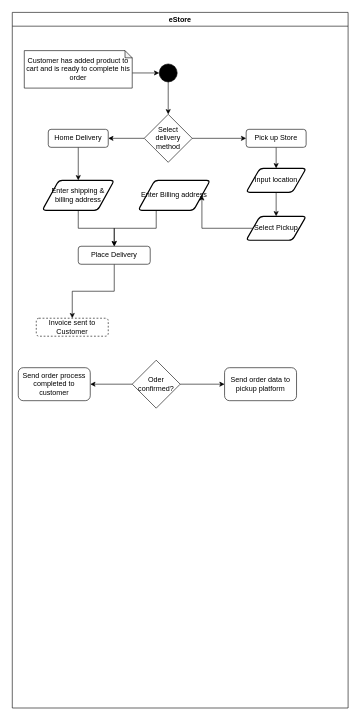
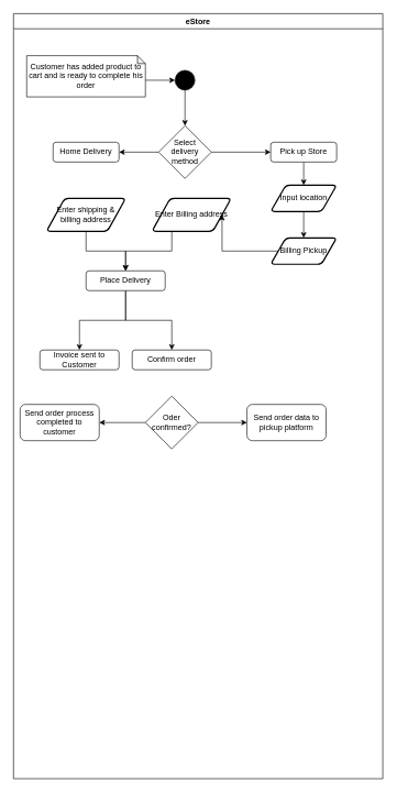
  <mxCell id="0" />
  <mxCell id="1" parent="0" />
  <mxCell id="2" value="eStore" style="swimlane;whiteSpace=wrap;html=1;" vertex="1" parent="1"><mxGeometry width="560" height="1160" as="geometry" x="20" y="20" /></mxCell>
  <mxCell id="3" style="edgeStyle=orthogonalEdgeStyle;rounded=0;orthogonalLoop=1;jettySize=auto;html=1;exitX=0.5;exitY=1;exitDx=0;exitDy=0;entryX=0.5;entryY=0;entryDx=0;entryDy=0;" edge="1" parent="2" source="4" target="9"><mxGeometry relative="1" as="geometry"><mxPoint x="259.5" y="170" as="targetPoint" /></mxGeometry></mxCell>
  <mxCell id="4" value="" style="ellipse;whiteSpace=wrap;html=1;aspect=fixed;fillColor=#000000;" vertex="1" parent="2"><mxGeometry x="245" y="86" width="30" height="30" as="geometry" /></mxCell>
  <mxCell id="5" style="edgeStyle=orthogonalEdgeStyle;rounded=0;orthogonalLoop=1;jettySize=auto;html=1;exitX=0;exitY=0;exitDx=180;exitDy=37.25;exitPerimeter=0;entryX=0;entryY=0.5;entryDx=0;entryDy=0;" edge="1" parent="2" source="6" target="4"><mxGeometry relative="1" as="geometry" /></mxCell>
  <mxCell id="6" value="Customer has added product to cart and is ready to complete his order" style="shape=note;whiteSpace=wrap;html=1;backgroundOutline=1;darkOpacity=0.05;size=12;" vertex="1" parent="2"><mxGeometry x="20" y="63.75" width="180" height="62.5" as="geometry" /></mxCell>
  <mxCell id="7" value="" style="edgeStyle=orthogonalEdgeStyle;rounded=0;orthogonalLoop=1;jettySize=auto;html=1;" edge="1" parent="2" source="9" target="11"><mxGeometry relative="1" as="geometry" /></mxCell>
  <mxCell id="8" style="edgeStyle=orthogonalEdgeStyle;rounded=0;orthogonalLoop=1;jettySize=auto;html=1;exitX=1;exitY=0.5;exitDx=0;exitDy=0;entryX=0;entryY=0.5;entryDx=0;entryDy=0;" edge="1" parent="2" source="9" target="20"><mxGeometry relative="1" as="geometry" /></mxCell>
  <mxCell id="9" value="Select delivery method" style="rhombus;whiteSpace=wrap;html=1;" vertex="1" parent="2"><mxGeometry x="220" y="170" width="80" height="80" as="geometry" /></mxCell>
- <mxCell id="10" style="edgeStyle=orthogonalEdgeStyle;rounded=0;orthogonalLoop=1;jettySize=auto;html=1;exitX=0.5;exitY=1;exitDx=0;exitDy=0;entryX=0.5;entryY=0;entryDx=0;entryDy=0;" edge="1" parent="2" source="11" target="13"><mxGeometry relative="1" as="geometry" /></mxCell>
  <mxCell id="11" value="Home Delivery" style="rounded=1;whiteSpace=wrap;html=1;" vertex="1" parent="2"><mxGeometry x="60" y="195" width="100" height="30" as="geometry" /></mxCell>
  <mxCell id="12" style="edgeStyle=orthogonalEdgeStyle;rounded=0;orthogonalLoop=1;jettySize=auto;html=1;exitX=0.5;exitY=1;exitDx=0;exitDy=0;entryX=0.5;entryY=0;entryDx=0;entryDy=0;" edge="1" parent="2" source="13" target="18"><mxGeometry relative="1" as="geometry" /></mxCell>
  <mxCell id="13" value="Enter shipping &amp;amp; billing address" style="shape=parallelogram;html=1;strokeWidth=2;perimeter=parallelogramPerimeter;whiteSpace=wrap;rounded=1;arcSize=12;size=0.23;" vertex="1" parent="2"><mxGeometry x="50" y="280" width="120" height="50" as="geometry" /></mxCell>
  <mxCell id="14" style="edgeStyle=orthogonalEdgeStyle;rounded=0;orthogonalLoop=1;jettySize=auto;html=1;exitX=0.25;exitY=1;exitDx=0;exitDy=0;entryX=0.5;entryY=0;entryDx=0;entryDy=0;" edge="1" parent="2" source="15" target="18"><mxGeometry relative="1" as="geometry" /></mxCell>
  <mxCell id="15" value="Enter Billing address" style="shape=parallelogram;html=1;strokeWidth=2;perimeter=parallelogramPerimeter;whiteSpace=wrap;rounded=1;arcSize=12;size=0.23;" vertex="1" parent="2"><mxGeometry x="210" y="280" width="120" height="50" as="geometry" /></mxCell>
+ <mxCell id="16" style="edgeStyle=orthogonalEdgeStyle;rounded=0;orthogonalLoop=1;jettySize=auto;html=1;exitX=0.5;exitY=1;exitDx=0;exitDy=0;entryX=0.5;entryY=0;entryDx=0;entryDy=0;" edge="1" parent="2" source="18" target="25"><mxGeometry relative="1" as="geometry"><mxPoint x="169.684" y="460" as="targetPoint" /></mxGeometry></mxCell>
  <mxCell id="17" style="edgeStyle=orthogonalEdgeStyle;rounded=0;orthogonalLoop=1;jettySize=auto;html=1;exitX=0.5;exitY=1;exitDx=0;exitDy=0;entryX=0.5;entryY=0;entryDx=0;entryDy=0;" edge="1" parent="2" source="18" target="26"><mxGeometry relative="1" as="geometry" /></mxCell>
  <mxCell id="18" value="Place Delivery" style="rounded=1;whiteSpace=wrap;html=1;" vertex="1" parent="2"><mxGeometry x="110" y="390" width="120" height="30" as="geometry" /></mxCell>
  <mxCell id="19" style="edgeStyle=orthogonalEdgeStyle;rounded=0;orthogonalLoop=1;jettySize=auto;html=1;exitX=0.5;exitY=1;exitDx=0;exitDy=0;entryX=0.5;entryY=0;entryDx=0;entryDy=0;" edge="1" parent="2" source="20" target="22"><mxGeometry relative="1" as="geometry"><mxPoint x="440.2" y="260" as="targetPoint" /></mxGeometry></mxCell>
  <mxCell id="20" value="Pick up Store" style="rounded=1;whiteSpace=wrap;html=1;" vertex="1" parent="2"><mxGeometry x="390" y="195" width="100" height="30" as="geometry" /></mxCell>
  <mxCell id="21" style="edgeStyle=orthogonalEdgeStyle;rounded=0;orthogonalLoop=1;jettySize=auto;html=1;exitX=0.5;exitY=1;exitDx=0;exitDy=0;entryX=0.5;entryY=0;entryDx=0;entryDy=0;" edge="1" parent="2" source="22" target="24"><mxGeometry relative="1" as="geometry" /></mxCell>
  <mxCell id="22" value="Input location" style="shape=parallelogram;html=1;strokeWidth=2;perimeter=parallelogramPerimeter;whiteSpace=wrap;rounded=1;arcSize=12;size=0.23;" vertex="1" parent="2"><mxGeometry x="390" y="260" width="100" height="40" as="geometry" /></mxCell>
  <mxCell id="23" style="edgeStyle=orthogonalEdgeStyle;rounded=0;orthogonalLoop=1;jettySize=auto;html=1;exitX=0;exitY=0.5;exitDx=0;exitDy=0;entryX=1;entryY=0.5;entryDx=0;entryDy=0;" edge="1" parent="2" source="24" target="15"><mxGeometry relative="1" as="geometry" /></mxCell>
- <mxCell id="24" value="Select Pickup" style="shape=parallelogram;html=1;strokeWidth=2;perimeter=parallelogramPerimeter;whiteSpace=wrap;rounded=1;arcSize=12;size=0.23;" vertex="1" parent="2"><mxGeometry x="390" y="340" width="100" height="40" as="geometry" /></mxCell>
- <mxCell id="26" value="Invoice sent to Customer" style="rounded=1;whiteSpace=wrap;html=1;dashed=1;" vertex="1" parent="2"><mxGeometry x="40" y="510" width="120" height="30" as="geometry" /></mxCell>
+ <mxCell id="24" value="Billing Pickup" style="shape=parallelogram;html=1;strokeWidth=2;perimeter=parallelogramPerimeter;whiteSpace=wrap;rounded=1;arcSize=12;size=0.23;" vertex="1" parent="2"><mxGeometry x="390" y="340" width="100" height="40" as="geometry" /></mxCell>
+ <mxCell id="25" value="Confirm order" style="rounded=1;whiteSpace=wrap;html=1;" vertex="1" parent="2"><mxGeometry x="180" y="510" width="120" height="30" as="geometry" /></mxCell>
+ <mxCell id="26" value="Invoice sent to Customer" style="rounded=1;whiteSpace=wrap;html=1;" vertex="1" parent="2"><mxGeometry x="40" y="510" width="120" height="30" as="geometry" /></mxCell>
  <mxCell id="27" style="edgeStyle=orthogonalEdgeStyle;rounded=0;orthogonalLoop=1;jettySize=auto;html=1;exitX=0;exitY=0.5;exitDx=0;exitDy=0;entryX=1;entryY=0.5;entryDx=0;entryDy=0;" edge="1" parent="2" source="29" target="30"><mxGeometry relative="1" as="geometry"><mxPoint x="130" y="620.158" as="targetPoint" /></mxGeometry></mxCell>
  <mxCell id="28" style="edgeStyle=orthogonalEdgeStyle;rounded=0;orthogonalLoop=1;jettySize=auto;html=1;exitX=1;exitY=0.5;exitDx=0;exitDy=0;entryX=0;entryY=0.5;entryDx=0;entryDy=0;" edge="1" parent="2" source="29" target="31"><mxGeometry relative="1" as="geometry"><mxPoint x="350" y="620.333" as="targetPoint" /></mxGeometry></mxCell>
  <mxCell id="29" value="Oder confirmed?" style="rhombus;whiteSpace=wrap;html=1;" vertex="1" parent="2"><mxGeometry x="200" y="580" width="80" height="80" as="geometry" /></mxCell>
  <mxCell id="30" value="Send order process completed to customer" style="rounded=1;whiteSpace=wrap;html=1;" vertex="1" parent="2"><mxGeometry x="10" y="592.5" width="120" height="55" as="geometry" /></mxCell>
  <mxCell id="31" value="Send order data to pickup platform" style="rounded=1;whiteSpace=wrap;html=1;" vertex="1" parent="2"><mxGeometry x="354" y="592.5" width="120" height="55" as="geometry" /></mxCell>
